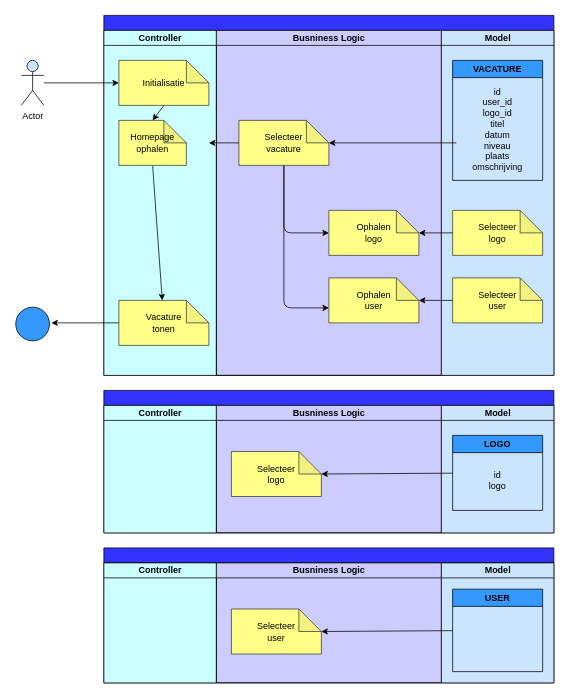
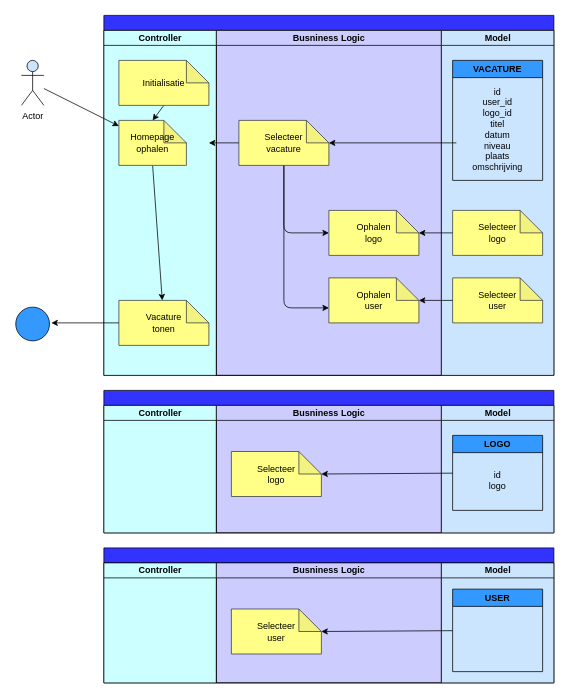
  <mxCell id="0" />
  <mxCell id="1" parent="0" />
  <mxCell id="2" value="" style="swimlane;childLayout=stackLayout;resizeParent=1;resizeParentMax=0;startSize=20;html=1;fillColor=#3333FF;strokeColor=#000000;fontColor=#000000;swimlaneFillColor=#CCCCFF;" parent="1" vertex="1"><mxGeometry x="138" y="20" width="600" height="480" as="geometry" /></mxCell>
  <mxCell id="3" value="&lt;font color=&quot;#000000&quot;&gt;Controller&lt;/font&gt;" style="swimlane;startSize=20;html=1;fillColor=#CCFFFF;labelBackgroundColor=none;swimlaneFillColor=#CCFFFF;strokeColor=#000000;" parent="2" vertex="1"><mxGeometry y="20" width="150" height="460" as="geometry" /></mxCell>
  <mxCell id="4" style="edgeStyle=none;html=1;exitX=0.5;exitY=1;exitDx=0;exitDy=0;exitPerimeter=0;entryX=0.5;entryY=0;entryDx=0;entryDy=0;entryPerimeter=0;strokeColor=#000000;" parent="3" source="5" target="8" edge="1"><mxGeometry relative="1" as="geometry" /></mxCell>
  <mxCell id="5" value="&lt;font color=&quot;#000000&quot;&gt;Initialisatie&lt;/font&gt;" style="shape=note;whiteSpace=wrap;html=1;backgroundOutline=1;darkOpacity=0.05;labelBackgroundColor=none;strokeColor=#36393d;fillColor=#ffff88;" parent="3" vertex="1"><mxGeometry x="20" y="40" width="120" height="60" as="geometry" /></mxCell>
  <mxCell id="6" value="&lt;font color=&quot;#000000&quot;&gt;Vacature&lt;br&gt;tonen&lt;br&gt;&lt;/font&gt;" style="shape=note;whiteSpace=wrap;html=1;backgroundOutline=1;darkOpacity=0.05;labelBackgroundColor=none;strokeColor=#36393d;fillColor=#ffff88;" parent="3" vertex="1"><mxGeometry x="20" y="360" width="120" height="60" as="geometry" /></mxCell>
  <mxCell id="7" style="edgeStyle=none;html=1;exitX=0.5;exitY=1;exitDx=0;exitDy=0;exitPerimeter=0;strokeColor=#000000;" parent="3" source="8" target="6" edge="1"><mxGeometry relative="1" as="geometry" /></mxCell>
  <mxCell id="8" value="&lt;font color=&quot;#000000&quot;&gt;Homepage&lt;br&gt;ophalen&lt;br&gt;&lt;/font&gt;" style="shape=note;whiteSpace=wrap;html=1;backgroundOutline=1;darkOpacity=0.05;labelBackgroundColor=none;strokeColor=#36393d;fillColor=#ffff88;" parent="3" vertex="1"><mxGeometry x="20" y="120" width="90" height="60" as="geometry" /></mxCell>
  <mxCell id="9" value="&lt;font color=&quot;#000000&quot;&gt;Busniness Logic&lt;/font&gt;" style="swimlane;startSize=20;html=1;fillColor=#CCCCFF;strokeColor=#000000;" parent="2" vertex="1"><mxGeometry x="150" y="20" width="300" height="460" as="geometry" /></mxCell>
  <mxCell id="10" style="edgeStyle=none;html=1;exitX=0.5;exitY=1;exitDx=0;exitDy=0;exitPerimeter=0;entryX=0;entryY=0.5;entryDx=0;entryDy=0;entryPerimeter=0;strokeColor=#000000;fontColor=#000000;" parent="9" source="11" target="12" edge="1"><mxGeometry relative="1" as="geometry"><Array as="points"><mxPoint x="90.0" y="270" /></Array></mxGeometry></mxCell>
  <mxCell id="11" value="&lt;font color=&quot;#000000&quot;&gt;Selecteer&lt;br&gt;vacature&lt;br&gt;&lt;/font&gt;" style="shape=note;whiteSpace=wrap;html=1;backgroundOutline=1;darkOpacity=0.05;labelBackgroundColor=none;strokeColor=#36393d;fillColor=#ffff88;" parent="9" vertex="1"><mxGeometry x="30" y="120" width="120" height="60" as="geometry" /></mxCell>
  <mxCell id="12" value="&lt;font color=&quot;#000000&quot;&gt;Ophalen&lt;br&gt;logo&lt;br&gt;&lt;/font&gt;" style="shape=note;whiteSpace=wrap;html=1;backgroundOutline=1;darkOpacity=0.05;labelBackgroundColor=none;strokeColor=#36393d;fillColor=#ffff88;" parent="9" vertex="1"><mxGeometry x="150" y="240" width="120" height="60" as="geometry" /></mxCell>
  <mxCell id="13" value="&lt;font color=&quot;#000000&quot;&gt;Ophalen &lt;br&gt;user&lt;/font&gt;" style="shape=note;whiteSpace=wrap;html=1;backgroundOutline=1;darkOpacity=0.05;labelBackgroundColor=none;strokeColor=#36393d;fillColor=#ffff88;" vertex="1" parent="9"><mxGeometry x="150" y="330" width="120" height="60" as="geometry" /></mxCell>
  <mxCell id="14" value="&lt;font color=&quot;#000000&quot;&gt;Model&lt;/font&gt;" style="swimlane;startSize=20;html=1;strokeColor=#000000;swimlaneFillColor=#CCE5FF;fillColor=#CCE5FF;" parent="2" vertex="1"><mxGeometry x="450" y="20" width="150" height="460" as="geometry" /></mxCell>
  <mxCell id="15" value="VACATURE" style="swimlane;whiteSpace=wrap;html=1;labelBackgroundColor=none;strokeColor=#000000;fontColor=#000000;fillColor=#3399FF;" parent="14" vertex="1"><mxGeometry x="15" y="40" width="120" height="160" as="geometry" /></mxCell>
  <mxCell id="16" value="id&lt;br&gt;user_id&lt;br&gt;logo_id&lt;br&gt;titel&lt;br&gt;datum&lt;br&gt;niveau&lt;br&gt;plaats&lt;br&gt;omschrijving" style="text;html=1;strokeColor=none;fillColor=none;align=center;verticalAlign=middle;whiteSpace=wrap;rounded=0;labelBackgroundColor=none;fontColor=#000000;" parent="15" vertex="1"><mxGeometry x="30" y="27" width="60" height="130" as="geometry" /></mxCell>
  <mxCell id="17" value="&lt;font color=&quot;#000000&quot;&gt;Selecteer&lt;br&gt;logo&lt;/font&gt;" style="shape=note;whiteSpace=wrap;html=1;backgroundOutline=1;darkOpacity=0.05;labelBackgroundColor=none;strokeColor=#36393d;fillColor=#ffff88;" parent="14" vertex="1"><mxGeometry x="15" y="240" width="120" height="60" as="geometry" /></mxCell>
  <mxCell id="18" value="&lt;font color=&quot;#000000&quot;&gt;Selecteer&lt;br&gt;user&lt;/font&gt;" style="shape=note;whiteSpace=wrap;html=1;backgroundOutline=1;darkOpacity=0.05;labelBackgroundColor=none;strokeColor=#36393d;fillColor=#ffff88;" vertex="1" parent="14"><mxGeometry x="15" y="330" width="120" height="60" as="geometry" /></mxCell>
  <mxCell id="19" style="edgeStyle=none;html=1;strokeColor=#000000;fontColor=#000000;" parent="2" target="11" edge="1"><mxGeometry relative="1" as="geometry"><mxPoint x="470.0" y="170" as="sourcePoint" /></mxGeometry></mxCell>
  <mxCell id="20" style="edgeStyle=none;html=1;exitX=0;exitY=0.5;exitDx=0;exitDy=0;exitPerimeter=0;entryX=0;entryY=0;entryDx=120;entryDy=30;entryPerimeter=0;strokeColor=#000000;" parent="2" source="11" target="8" edge="1"><mxGeometry relative="1" as="geometry" /></mxCell>
  <mxCell id="21" style="edgeStyle=none;html=1;entryX=0;entryY=0;entryDx=120;entryDy=30;entryPerimeter=0;strokeColor=#000000;" edge="1" parent="2" source="18" target="13"><mxGeometry relative="1" as="geometry" /></mxCell>
- <mxCell id="22" style="edgeStyle=none;html=1;entryX=0;entryY=0.5;entryDx=0;entryDy=0;entryPerimeter=0;strokeColor=#000000;" parent="1" source="23" target="5" edge="1"><mxGeometry relative="1" as="geometry" /></mxCell>
+ <mxCell id="22" style="edgeStyle=none;html=1;strokeColor=#000000;" parent="1" source="23" target="8" edge="1"><mxGeometry relative="1" as="geometry" /></mxCell>
  <mxCell id="23" value="Actor" style="shape=umlActor;verticalLabelPosition=bottom;verticalAlign=top;html=1;outlineConnect=0;labelBackgroundColor=none;strokeColor=#000000;fontColor=#000000;fillColor=#CCE5FF;" parent="1" vertex="1"><mxGeometry x="28" y="80" width="30" height="60" as="geometry" /></mxCell>
  <mxCell id="24" value="" style="ellipse;whiteSpace=wrap;html=1;aspect=fixed;labelBackgroundColor=none;strokeColor=#000000;fontColor=#000000;fillColor=#3399FF;" parent="1" vertex="1"><mxGeometry x="20.5" y="409" width="45" height="45" as="geometry" /></mxCell>
  <mxCell id="25" style="edgeStyle=none;html=1;strokeColor=#000000;" parent="1" source="6" edge="1"><mxGeometry relative="1" as="geometry"><mxPoint x="68" y="430" as="targetPoint" /></mxGeometry></mxCell>
  <mxCell id="26" value="" style="swimlane;childLayout=stackLayout;resizeParent=1;resizeParentMax=0;startSize=20;html=1;fillColor=#3333FF;strokeColor=#000000;fontColor=#000000;swimlaneFillColor=#CCCCFF;" parent="1" vertex="1"><mxGeometry x="138" y="520" width="600" height="190" as="geometry" /></mxCell>
  <mxCell id="27" value="&lt;font color=&quot;#000000&quot;&gt;Controller&lt;/font&gt;" style="swimlane;startSize=20;html=1;fillColor=#CCFFFF;labelBackgroundColor=none;swimlaneFillColor=#CCFFFF;strokeColor=#000000;" parent="26" vertex="1"><mxGeometry y="20" width="150" height="170" as="geometry" /></mxCell>
  <mxCell id="28" value="&lt;font color=&quot;#000000&quot;&gt;Busniness Logic&lt;/font&gt;" style="swimlane;startSize=20;html=1;fillColor=#CCCCFF;strokeColor=#000000;" parent="26" vertex="1"><mxGeometry x="150" y="20" width="300" height="170" as="geometry" /></mxCell>
  <mxCell id="29" value="&lt;font color=&quot;#000000&quot;&gt;Selecteer&lt;br&gt;logo&lt;/font&gt;" style="shape=note;whiteSpace=wrap;html=1;backgroundOutline=1;darkOpacity=0.05;labelBackgroundColor=none;strokeColor=#36393d;fillColor=#ffff88;" parent="28" vertex="1"><mxGeometry x="20.0" y="61.5" width="120" height="60" as="geometry" /></mxCell>
  <mxCell id="30" value="&lt;font color=&quot;#000000&quot;&gt;Model&lt;/font&gt;" style="swimlane;startSize=20;html=1;strokeColor=#000000;swimlaneFillColor=#CCE5FF;fillColor=#CCE5FF;" parent="26" vertex="1"><mxGeometry x="450" y="20" width="150" height="170" as="geometry" /></mxCell>
  <mxCell id="31" value="LOGO" style="swimlane;whiteSpace=wrap;html=1;labelBackgroundColor=none;strokeColor=#000000;fontColor=#000000;fillColor=#3399FF;" parent="30" vertex="1"><mxGeometry x="15" y="40" width="120" height="100" as="geometry" /></mxCell>
  <mxCell id="32" value="id&lt;br&gt;logo" style="text;html=1;strokeColor=none;fillColor=none;align=center;verticalAlign=middle;whiteSpace=wrap;rounded=0;labelBackgroundColor=none;fontColor=#000000;" parent="31" vertex="1"><mxGeometry x="30" y="21.5" width="60" height="77" as="geometry" /></mxCell>
  <mxCell id="33" style="edgeStyle=none;html=1;entryX=0;entryY=0;entryDx=120;entryDy=30;entryPerimeter=0;strokeColor=#000000;" parent="26" source="31" target="29" edge="1"><mxGeometry relative="1" as="geometry" /></mxCell>
  <mxCell id="34" value="" style="swimlane;childLayout=stackLayout;resizeParent=1;resizeParentMax=0;startSize=20;html=1;fillColor=#3333FF;strokeColor=#000000;fontColor=#000000;swimlaneFillColor=#CCCCFF;" vertex="1" parent="1"><mxGeometry x="138" y="730" width="600" height="180" as="geometry" /></mxCell>
  <mxCell id="35" value="&lt;font color=&quot;#000000&quot;&gt;Controller&lt;/font&gt;" style="swimlane;startSize=20;html=1;fillColor=#CCFFFF;labelBackgroundColor=none;swimlaneFillColor=#CCFFFF;strokeColor=#000000;" vertex="1" parent="34"><mxGeometry y="20" width="150" height="160" as="geometry" /></mxCell>
  <mxCell id="36" value="&lt;font color=&quot;#000000&quot;&gt;Busniness Logic&lt;/font&gt;" style="swimlane;startSize=20;html=1;fillColor=#CCCCFF;strokeColor=#000000;" vertex="1" parent="34"><mxGeometry x="150" y="20" width="300" height="160" as="geometry" /></mxCell>
  <mxCell id="37" value="&lt;font color=&quot;#000000&quot;&gt;Selecteer&lt;br&gt;user&lt;br&gt;&lt;/font&gt;" style="shape=note;whiteSpace=wrap;html=1;backgroundOutline=1;darkOpacity=0.05;labelBackgroundColor=none;strokeColor=#36393d;fillColor=#ffff88;" vertex="1" parent="36"><mxGeometry x="20.0" y="61.5" width="120" height="60" as="geometry" /></mxCell>
  <mxCell id="38" value="&lt;font color=&quot;#000000&quot;&gt;Model&lt;/font&gt;" style="swimlane;startSize=20;html=1;strokeColor=#000000;swimlaneFillColor=#CCE5FF;fillColor=#CCE5FF;" vertex="1" parent="34"><mxGeometry x="450" y="20" width="150" height="160" as="geometry" /></mxCell>
  <mxCell id="39" value="USER" style="swimlane;whiteSpace=wrap;html=1;labelBackgroundColor=none;strokeColor=#000000;fontColor=#000000;fillColor=#3399FF;" vertex="1" parent="38"><mxGeometry x="15" y="35" width="120" height="110" as="geometry" /></mxCell>
  <mxCell id="40" style="edgeStyle=none;html=1;entryX=0;entryY=0;entryDx=120;entryDy=30;entryPerimeter=0;strokeColor=#000000;" edge="1" parent="34" source="39" target="37"><mxGeometry relative="1" as="geometry" /></mxCell>
  <mxCell id="41" style="edgeStyle=none;html=1;strokeColor=#000000;" edge="1" parent="1" source="11"><mxGeometry relative="1" as="geometry"><mxPoint x="438" y="410" as="targetPoint" /><Array as="points"><mxPoint x="378" y="410" /></Array></mxGeometry></mxCell>
  <mxCell id="42" style="edgeStyle=none;html=1;strokeColor=#000000;" edge="1" parent="1" source="17"><mxGeometry relative="1" as="geometry"><mxPoint x="558" y="310" as="targetPoint" /></mxGeometry></mxCell>
